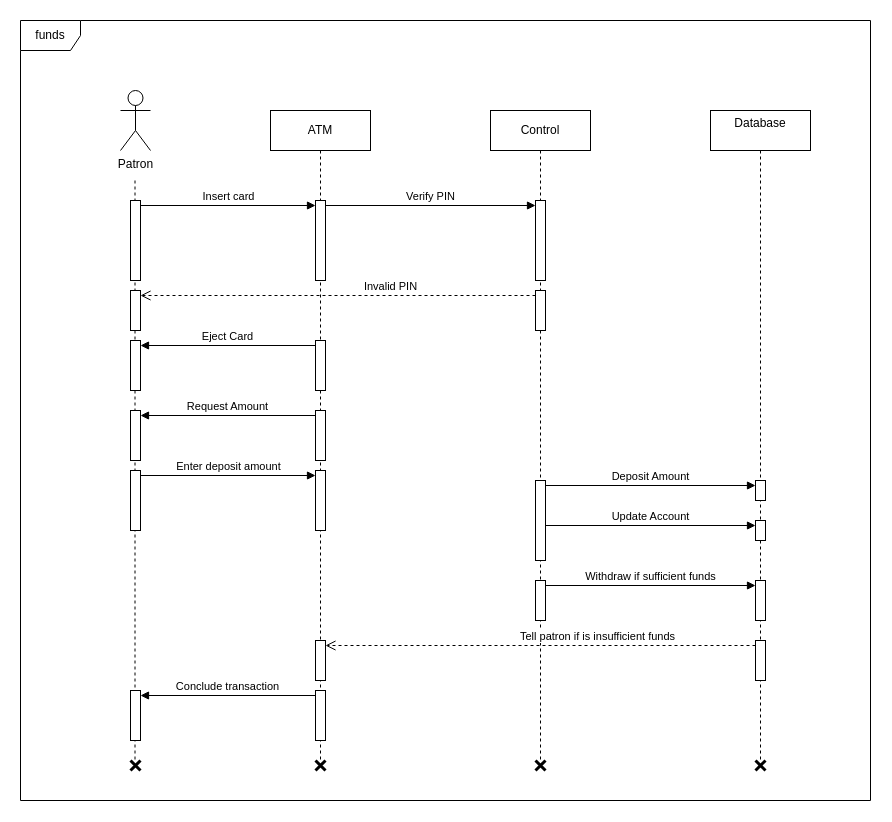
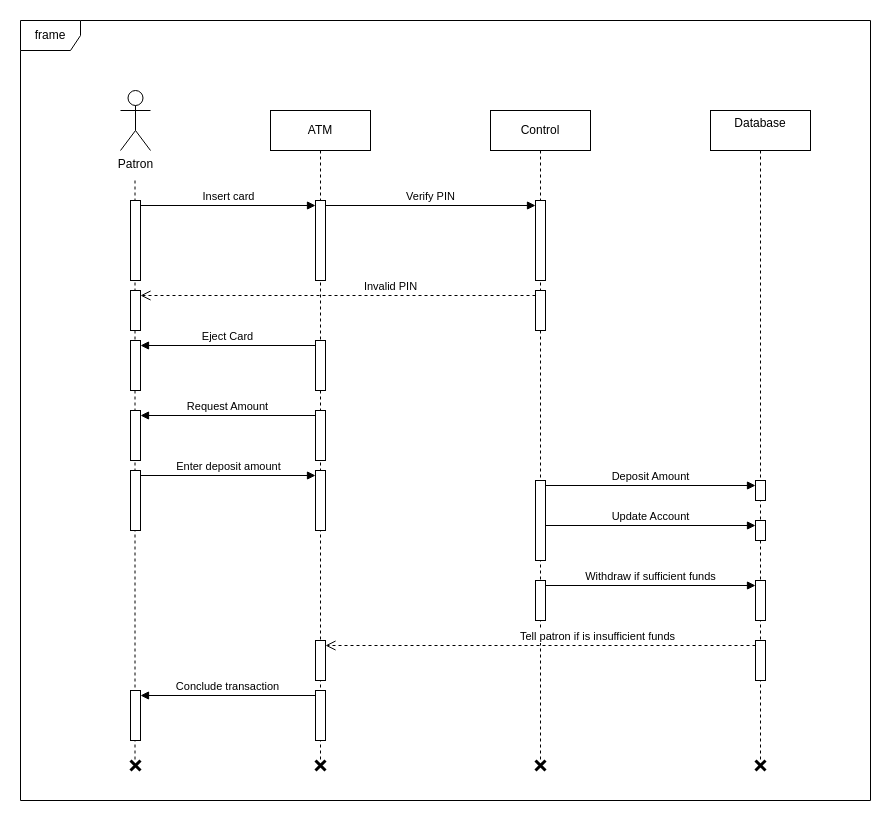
  <mxCell id="0" />
  <mxCell id="1" parent="0" />
  <mxCell id="2" style="edgeStyle=orthogonalEdgeStyle;rounded=0;orthogonalLoop=1;jettySize=auto;html=1;dashed=1;endArrow=none;endFill=0;" edge="1" parent="1"><mxGeometry relative="1" as="geometry"><mxPoint x="134.5" y="760" as="targetPoint" /><mxPoint x="134.5" y="180" as="sourcePoint" /></mxGeometry></mxCell>
  <mxCell id="3" value="Patron" style="shape=umlActor;verticalLabelPosition=bottom;verticalAlign=top;html=1;" vertex="1" parent="1"><mxGeometry x="120" y="90" width="30" height="60" as="geometry" /></mxCell>
  <mxCell id="4" value="ATM" style="shape=umlLifeline;perimeter=lifelinePerimeter;whiteSpace=wrap;html=1;container=1;dropTarget=0;collapsible=0;recursiveResize=0;outlineConnect=0;portConstraint=eastwest;newEdgeStyle={&quot;curved&quot;:0,&quot;rounded&quot;:0};" vertex="1" parent="1"><mxGeometry x="270" y="110" width="100" height="650" as="geometry" /></mxCell>
  <mxCell id="5" value="" style="html=1;points=[[0,0,0,0,5],[0,1,0,0,-5],[1,0,0,0,5],[1,1,0,0,-5]];perimeter=orthogonalPerimeter;outlineConnect=0;targetShapes=umlLifeline;portConstraint=eastwest;newEdgeStyle={&quot;curved&quot;:0,&quot;rounded&quot;:0};" vertex="1" parent="4"><mxGeometry x="45" y="230" width="10" height="50" as="geometry" /></mxCell>
  <mxCell id="6" value="Control" style="shape=umlLifeline;perimeter=lifelinePerimeter;whiteSpace=wrap;html=1;container=1;dropTarget=0;collapsible=0;recursiveResize=0;outlineConnect=0;portConstraint=eastwest;newEdgeStyle={&quot;curved&quot;:0,&quot;rounded&quot;:0};" vertex="1" parent="1"><mxGeometry x="490" y="110" width="100" height="650" as="geometry" /></mxCell>
  <mxCell id="7" value="&lt;div&gt;Database&lt;/div&gt;&lt;div&gt;&lt;br&gt;&lt;/div&gt;" style="shape=umlLifeline;perimeter=lifelinePerimeter;whiteSpace=wrap;html=1;container=1;dropTarget=0;collapsible=0;recursiveResize=0;outlineConnect=0;portConstraint=eastwest;newEdgeStyle={&quot;curved&quot;:0,&quot;rounded&quot;:0};" vertex="1" parent="1"><mxGeometry x="710" y="110" width="100" height="650" as="geometry" /></mxCell>
  <mxCell id="8" value="" style="html=1;points=[[0,0,0,0,5],[0,1,0,0,-5],[1,0,0,0,5],[1,1,0,0,-5]];perimeter=orthogonalPerimeter;outlineConnect=0;targetShapes=umlLifeline;portConstraint=eastwest;newEdgeStyle={&quot;curved&quot;:0,&quot;rounded&quot;:0};" vertex="1" parent="1"><mxGeometry x="130" y="200" width="10" height="80" as="geometry" /></mxCell>
- <mxCell id="9" value="funds" style="shape=umlFrame;whiteSpace=wrap;html=1;pointerEvents=0;" vertex="1" parent="1"><mxGeometry width="850" height="780" as="geometry" x="20" y="20" /></mxCell>
+ <mxCell id="9" value="frame" style="shape=umlFrame;whiteSpace=wrap;html=1;pointerEvents=0;" vertex="1" parent="1"><mxGeometry width="850" height="780" as="geometry" x="20" y="20" /></mxCell>
  <mxCell id="10" value="" style="html=1;points=[[0,0,0,0,5],[0,1,0,0,-5],[1,0,0,0,5],[1,1,0,0,-5]];perimeter=orthogonalPerimeter;outlineConnect=0;targetShapes=umlLifeline;portConstraint=eastwest;newEdgeStyle={&quot;curved&quot;:0,&quot;rounded&quot;:0};" vertex="1" parent="1"><mxGeometry x="315" y="200" width="10" height="80" as="geometry" /></mxCell>
  <mxCell id="11" value="Insert card" style="html=1;verticalAlign=bottom;endArrow=block;curved=0;rounded=0;entryX=0;entryY=0;entryDx=0;entryDy=5;entryPerimeter=0;" edge="1" parent="1" source="8" target="10"><mxGeometry width="80" relative="1" as="geometry"><mxPoint x="140" y="210" as="sourcePoint" /><mxPoint x="220" y="210" as="targetPoint" /></mxGeometry></mxCell>
  <mxCell id="12" value="" style="html=1;points=[[0,0,0,0,5],[0,1,0,0,-5],[1,0,0,0,5],[1,1,0,0,-5]];perimeter=orthogonalPerimeter;outlineConnect=0;targetShapes=umlLifeline;portConstraint=eastwest;newEdgeStyle={&quot;curved&quot;:0,&quot;rounded&quot;:0};" vertex="1" parent="1"><mxGeometry x="535" y="200" width="10" height="80" as="geometry" /></mxCell>
  <mxCell id="13" value="Verify PIN" style="html=1;verticalAlign=bottom;endArrow=block;curved=0;rounded=0;entryX=0;entryY=0;entryDx=0;entryDy=5;entryPerimeter=0;exitX=1;exitY=0;exitDx=0;exitDy=5;exitPerimeter=0;" edge="1" parent="1" source="10" target="12"><mxGeometry width="80" relative="1" as="geometry"><mxPoint x="340" y="210" as="sourcePoint" /><mxPoint x="515" y="210" as="targetPoint" /></mxGeometry></mxCell>
  <mxCell id="14" value="" style="html=1;points=[[0,0,0,0,5],[0,1,0,0,-5],[1,0,0,0,5],[1,1,0,0,-5]];perimeter=orthogonalPerimeter;outlineConnect=0;targetShapes=umlLifeline;portConstraint=eastwest;newEdgeStyle={&quot;curved&quot;:0,&quot;rounded&quot;:0};" vertex="1" parent="1"><mxGeometry x="535" y="290" width="10" height="40" as="geometry" /></mxCell>
  <mxCell id="15" value="" style="html=1;points=[[0,0,0,0,5],[0,1,0,0,-5],[1,0,0,0,5],[1,1,0,0,-5]];perimeter=orthogonalPerimeter;outlineConnect=0;targetShapes=umlLifeline;portConstraint=eastwest;newEdgeStyle={&quot;curved&quot;:0,&quot;rounded&quot;:0};" vertex="1" parent="1"><mxGeometry x="130" y="290" width="10" height="40" as="geometry" /></mxCell>
  <mxCell id="16" value="Invalid PIN" style="html=1;verticalAlign=bottom;endArrow=open;dashed=1;endSize=8;curved=0;rounded=0;exitX=0;exitY=0;exitDx=0;exitDy=5;exitPerimeter=0;entryX=1;entryY=0;entryDx=0;entryDy=5;entryPerimeter=0;" edge="1" parent="1" source="14" target="15"><mxGeometry x="-0.266" relative="1" as="geometry"><mxPoint x="500" y="300" as="sourcePoint" /><mxPoint x="420" y="300" as="targetPoint" /><mxPoint as="offset" /></mxGeometry></mxCell>
  <mxCell id="17" value="" style="html=1;points=[[0,0,0,0,5],[0,1,0,0,-5],[1,0,0,0,5],[1,1,0,0,-5]];perimeter=orthogonalPerimeter;outlineConnect=0;targetShapes=umlLifeline;portConstraint=eastwest;newEdgeStyle={&quot;curved&quot;:0,&quot;rounded&quot;:0};" vertex="1" parent="1"><mxGeometry x="130" y="340" width="10" height="50" as="geometry" /></mxCell>
  <mxCell id="18" value="Eject Card" style="html=1;verticalAlign=bottom;endArrow=block;curved=0;rounded=0;exitX=0;exitY=0;exitDx=0;exitDy=5;exitPerimeter=0;entryX=1;entryY=0;entryDx=0;entryDy=5;entryPerimeter=0;" edge="1" parent="1" source="5" target="17"><mxGeometry width="80" relative="1" as="geometry"><mxPoint x="190" y="364.5" as="sourcePoint" /><mxPoint x="270" y="364.5" as="targetPoint" /></mxGeometry></mxCell>
  <mxCell id="19" value="" style="html=1;points=[[0,0,0,0,5],[0,1,0,0,-5],[1,0,0,0,5],[1,1,0,0,-5]];perimeter=orthogonalPerimeter;outlineConnect=0;targetShapes=umlLifeline;portConstraint=eastwest;newEdgeStyle={&quot;curved&quot;:0,&quot;rounded&quot;:0};" vertex="1" parent="1"><mxGeometry x="315" y="410" width="10" height="50" as="geometry" /></mxCell>
  <mxCell id="20" value="" style="html=1;points=[[0,0,0,0,5],[0,1,0,0,-5],[1,0,0,0,5],[1,1,0,0,-5]];perimeter=orthogonalPerimeter;outlineConnect=0;targetShapes=umlLifeline;portConstraint=eastwest;newEdgeStyle={&quot;curved&quot;:0,&quot;rounded&quot;:0};" vertex="1" parent="1"><mxGeometry x="130" y="410" width="10" height="50" as="geometry" /></mxCell>
  <mxCell id="21" value="Request Amount" style="html=1;verticalAlign=bottom;endArrow=block;curved=0;rounded=0;exitX=0;exitY=0;exitDx=0;exitDy=5;exitPerimeter=0;entryX=1;entryY=0;entryDx=0;entryDy=5;entryPerimeter=0;" edge="1" parent="1" source="19" target="20"><mxGeometry width="80" relative="1" as="geometry"><mxPoint x="190" y="434.5" as="sourcePoint" /><mxPoint x="270" y="434.5" as="targetPoint" /></mxGeometry></mxCell>
  <mxCell id="22" value="" style="html=1;points=[[0,0,0,0,5],[0,1,0,0,-5],[1,0,0,0,5],[1,1,0,0,-5]];perimeter=orthogonalPerimeter;outlineConnect=0;targetShapes=umlLifeline;portConstraint=eastwest;newEdgeStyle={&quot;curved&quot;:0,&quot;rounded&quot;:0};" vertex="1" parent="1"><mxGeometry x="130" y="470" width="10" height="60" as="geometry" /></mxCell>
  <mxCell id="23" value="" style="html=1;points=[[0,0,0,0,5],[0,1,0,0,-5],[1,0,0,0,5],[1,1,0,0,-5]];perimeter=orthogonalPerimeter;outlineConnect=0;targetShapes=umlLifeline;portConstraint=eastwest;newEdgeStyle={&quot;curved&quot;:0,&quot;rounded&quot;:0};" vertex="1" parent="1"><mxGeometry x="315" y="470" width="10" height="60" as="geometry" /></mxCell>
  <mxCell id="24" value="Enter deposit amount" style="html=1;verticalAlign=bottom;endArrow=block;curved=0;rounded=0;entryX=0;entryY=0;entryDx=0;entryDy=5;entryPerimeter=0;" edge="1" parent="1" source="22" target="23"><mxGeometry width="80" relative="1" as="geometry"><mxPoint x="140" y="480" as="sourcePoint" /><mxPoint x="220" y="480" as="targetPoint" /></mxGeometry></mxCell>
  <mxCell id="25" value="" style="html=1;points=[[0,0,0,0,5],[0,1,0,0,-5],[1,0,0,0,5],[1,1,0,0,-5]];perimeter=orthogonalPerimeter;outlineConnect=0;targetShapes=umlLifeline;portConstraint=eastwest;newEdgeStyle={&quot;curved&quot;:0,&quot;rounded&quot;:0};" vertex="1" parent="1"><mxGeometry x="535" y="480" width="10" height="80" as="geometry" /></mxCell>
  <mxCell id="26" value="" style="html=1;points=[[0,0,0,0,5],[0,1,0,0,-5],[1,0,0,0,5],[1,1,0,0,-5]];perimeter=orthogonalPerimeter;outlineConnect=0;targetShapes=umlLifeline;portConstraint=eastwest;newEdgeStyle={&quot;curved&quot;:0,&quot;rounded&quot;:0};" vertex="1" parent="1"><mxGeometry x="755" y="480" width="10" height="20" as="geometry" /></mxCell>
  <mxCell id="27" value="Deposit Amount" style="html=1;verticalAlign=bottom;endArrow=block;curved=0;rounded=0;entryX=0;entryY=0;entryDx=0;entryDy=5;entryPerimeter=0;exitX=1;exitY=0;exitDx=0;exitDy=5;exitPerimeter=0;" edge="1" parent="1" source="25" target="26"><mxGeometry width="80" relative="1" as="geometry"><mxPoint x="560" y="490" as="sourcePoint" /><mxPoint x="735" y="490" as="targetPoint" /></mxGeometry></mxCell>
  <mxCell id="28" value="" style="html=1;points=[[0,0,0,0,5],[0,1,0,0,-5],[1,0,0,0,5],[1,1,0,0,-5]];perimeter=orthogonalPerimeter;outlineConnect=0;targetShapes=umlLifeline;portConstraint=eastwest;newEdgeStyle={&quot;curved&quot;:0,&quot;rounded&quot;:0};" vertex="1" parent="1"><mxGeometry x="755" y="520" width="10" height="20" as="geometry" /></mxCell>
  <mxCell id="29" value="Update Account" style="html=1;verticalAlign=bottom;endArrow=block;curved=0;rounded=0;entryX=0;entryY=0;entryDx=0;entryDy=5;entryPerimeter=0;exitX=1;exitY=0;exitDx=0;exitDy=5;exitPerimeter=0;" edge="1" parent="1" target="28"><mxGeometry width="80" relative="1" as="geometry"><mxPoint x="545" y="525" as="sourcePoint" /><mxPoint x="735" y="530" as="targetPoint" /></mxGeometry></mxCell>
  <mxCell id="30" value="" style="html=1;points=[[0,0,0,0,5],[0,1,0,0,-5],[1,0,0,0,5],[1,1,0,0,-5]];perimeter=orthogonalPerimeter;outlineConnect=0;targetShapes=umlLifeline;portConstraint=eastwest;newEdgeStyle={&quot;curved&quot;:0,&quot;rounded&quot;:0};" vertex="1" parent="1"><mxGeometry x="535" y="580" width="10" height="40" as="geometry" /></mxCell>
  <mxCell id="31" value="" style="html=1;points=[[0,0,0,0,5],[0,1,0,0,-5],[1,0,0,0,5],[1,1,0,0,-5]];perimeter=orthogonalPerimeter;outlineConnect=0;targetShapes=umlLifeline;portConstraint=eastwest;newEdgeStyle={&quot;curved&quot;:0,&quot;rounded&quot;:0};" vertex="1" parent="1"><mxGeometry x="755" y="580" width="10" height="40" as="geometry" /></mxCell>
  <mxCell id="32" value="Withdraw if sufficient funds" style="html=1;verticalAlign=bottom;endArrow=block;curved=0;rounded=0;entryX=0;entryY=0;entryDx=0;entryDy=5;entryPerimeter=0;" edge="1" parent="1" source="30" target="31"><mxGeometry width="80" relative="1" as="geometry"><mxPoint x="545" y="590" as="sourcePoint" /><mxPoint x="625" y="590" as="targetPoint" /></mxGeometry></mxCell>
  <mxCell id="33" value="" style="html=1;points=[[0,0,0,0,5],[0,1,0,0,-5],[1,0,0,0,5],[1,1,0,0,-5]];perimeter=orthogonalPerimeter;outlineConnect=0;targetShapes=umlLifeline;portConstraint=eastwest;newEdgeStyle={&quot;curved&quot;:0,&quot;rounded&quot;:0};" vertex="1" parent="1"><mxGeometry x="755" y="640" width="10" height="40" as="geometry" /></mxCell>
  <mxCell id="34" value="" style="html=1;points=[[0,0,0,0,5],[0,1,0,0,-5],[1,0,0,0,5],[1,1,0,0,-5]];perimeter=orthogonalPerimeter;outlineConnect=0;targetShapes=umlLifeline;portConstraint=eastwest;newEdgeStyle={&quot;curved&quot;:0,&quot;rounded&quot;:0};" vertex="1" parent="1"><mxGeometry x="315" y="640" width="10" height="40" as="geometry" /></mxCell>
  <mxCell id="35" value="Tell patron if is insufficient funds" style="html=1;verticalAlign=bottom;endArrow=open;dashed=1;endSize=8;curved=0;rounded=0;exitX=0;exitY=0;exitDx=0;exitDy=5;exitPerimeter=0;entryX=1;entryY=0;entryDx=0;entryDy=5;entryPerimeter=0;" edge="1" parent="1" source="33" target="34"><mxGeometry x="-0.266" relative="1" as="geometry"><mxPoint x="720" y="650" as="sourcePoint" /><mxPoint x="640" y="650" as="targetPoint" /><mxPoint as="offset" /></mxGeometry></mxCell>
  <mxCell id="36" value="" style="html=1;points=[[0,0,0,0,5],[0,1,0,0,-5],[1,0,0,0,5],[1,1,0,0,-5]];perimeter=orthogonalPerimeter;outlineConnect=0;targetShapes=umlLifeline;portConstraint=eastwest;newEdgeStyle={&quot;curved&quot;:0,&quot;rounded&quot;:0};" vertex="1" parent="1"><mxGeometry x="315" y="690" width="10" height="50" as="geometry" /></mxCell>
  <mxCell id="37" value="" style="html=1;points=[[0,0,0,0,5],[0,1,0,0,-5],[1,0,0,0,5],[1,1,0,0,-5]];perimeter=orthogonalPerimeter;outlineConnect=0;targetShapes=umlLifeline;portConstraint=eastwest;newEdgeStyle={&quot;curved&quot;:0,&quot;rounded&quot;:0};" vertex="1" parent="1"><mxGeometry x="130" y="690" width="10" height="50" as="geometry" /></mxCell>
  <mxCell id="38" value="Conclude transaction" style="html=1;verticalAlign=bottom;endArrow=block;curved=0;rounded=0;exitX=0;exitY=0;exitDx=0;exitDy=5;exitPerimeter=0;entryX=1;entryY=0;entryDx=0;entryDy=5;entryPerimeter=0;" edge="1" parent="1" source="36" target="37"><mxGeometry width="80" relative="1" as="geometry"><mxPoint x="190" y="714.5" as="sourcePoint" /><mxPoint x="270" y="714.5" as="targetPoint" /></mxGeometry></mxCell>
  <mxCell id="39" value="" style="shape=umlDestroy;whiteSpace=wrap;html=1;strokeWidth=3;targetShapes=umlLifeline;" vertex="1" parent="1"><mxGeometry x="130" y="760" width="10" height="10" as="geometry" /></mxCell>
  <mxCell id="40" value="" style="shape=umlDestroy;whiteSpace=wrap;html=1;strokeWidth=3;targetShapes=umlLifeline;" vertex="1" parent="1"><mxGeometry x="315" y="760" width="10" height="10" as="geometry" /></mxCell>
  <mxCell id="41" value="" style="shape=umlDestroy;whiteSpace=wrap;html=1;strokeWidth=3;targetShapes=umlLifeline;" vertex="1" parent="1"><mxGeometry x="535" y="760" width="10" height="10" as="geometry" /></mxCell>
  <mxCell id="42" value="" style="shape=umlDestroy;whiteSpace=wrap;html=1;strokeWidth=3;targetShapes=umlLifeline;" vertex="1" parent="1"><mxGeometry x="755" y="760" width="10" height="10" as="geometry" /></mxCell>
